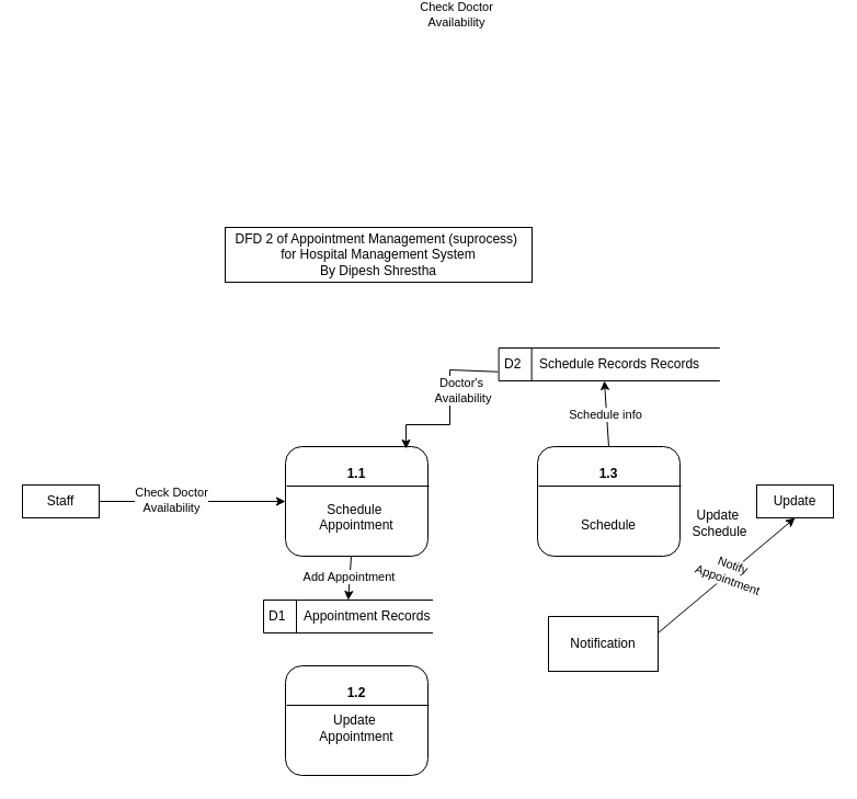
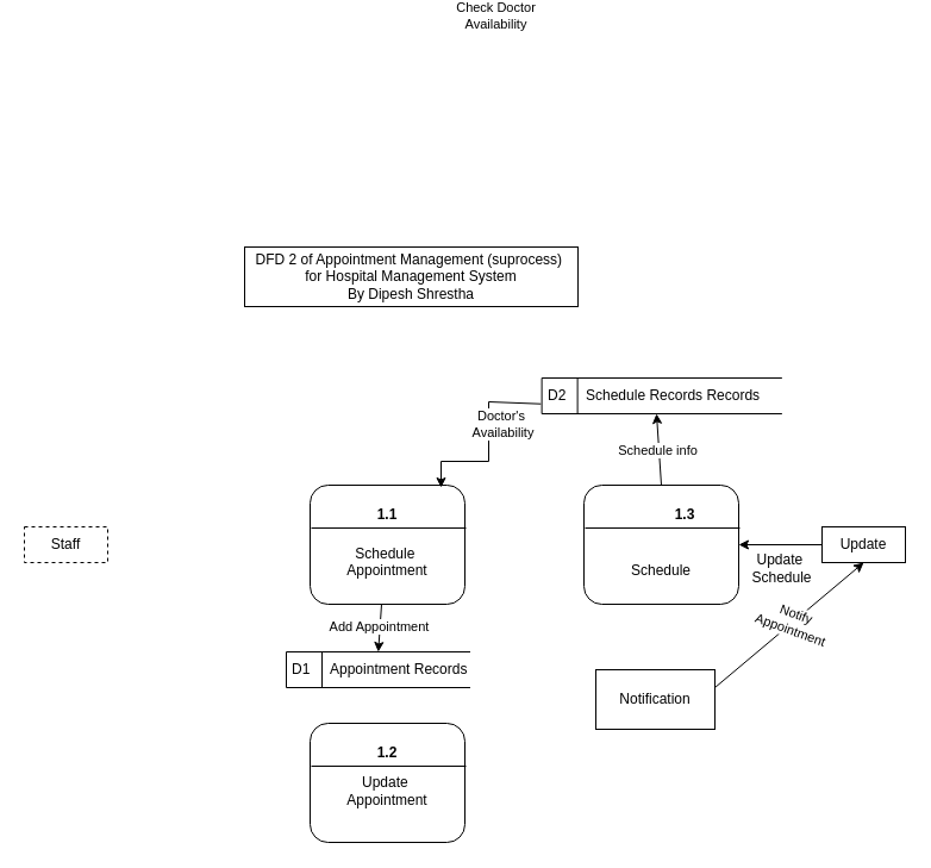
  <mxCell id="0" />
  <mxCell id="1" parent="0" />
  <mxCell id="2" value="DFD 2 of Appointment Management (suprocess)&amp;nbsp;&lt;div&gt;for Hospital Management System&lt;div&gt;By Dipesh Shrestha&lt;/div&gt;&lt;/div&gt;" style="html=1;dashed=0;whiteSpace=wrap;" vertex="1" parent="1"><mxGeometry x="205" y="20" width="280" height="50" as="geometry" /></mxCell>
  <mxCell id="3" value="" style="group" vertex="1" connectable="0" parent="1"><mxGeometry x="260" y="220" width="131" height="100" as="geometry" /></mxCell>
  <mxCell id="4" value="&lt;div&gt;&lt;br&gt;&lt;/div&gt;&lt;div&gt;&lt;br&gt;&lt;/div&gt;Schedule&amp;nbsp;&lt;div&gt;&lt;/div&gt;&lt;div&gt;&lt;/div&gt;&lt;div&gt;Appointment&lt;/div&gt;" style="rounded=1;whiteSpace=wrap;html=1;" vertex="1" parent="3"><mxGeometry width="130" height="100" as="geometry" /></mxCell>
  <mxCell id="5" value="" style="endArrow=none;html=1;rounded=0;exitX=0;exitY=0.5;exitDx=0;exitDy=0;entryX=1;entryY=0.5;entryDx=0;entryDy=0;" edge="1" parent="3"><mxGeometry width="50" height="50" relative="1" as="geometry"><mxPoint x="1" y="36" as="sourcePoint" /><mxPoint x="131" y="36" as="targetPoint" /></mxGeometry></mxCell>
  <mxCell id="6" value="&lt;b&gt;1.1&lt;/b&gt;" style="text;html=1;align=center;verticalAlign=middle;whiteSpace=wrap;rounded=0;" vertex="1" parent="3"><mxGeometry x="35" y="10" width="60" height="30" as="geometry" /></mxCell>
- <mxCell id="7" value="Staff" style="rounded=0;whiteSpace=wrap;html=1;" vertex="1" parent="1"><mxGeometry x="20" y="255" width="70" height="30" as="geometry" /></mxCell>
- <mxCell id="8" value="" style="endArrow=classic;html=1;rounded=0;exitX=1;exitY=0.5;exitDx=0;exitDy=0;entryX=0;entryY=0.5;entryDx=0;entryDy=0;" edge="1" parent="1" source="7" target="4"><mxGeometry width="50" height="50" relative="1" as="geometry"><mxPoint x="220" y="340" as="sourcePoint" /><mxPoint x="270" y="290" as="targetPoint" /></mxGeometry></mxCell>
- <mxCell id="9" value="Check Doctor&lt;div&gt;Availability&lt;/div&gt;" style="edgeLabel;html=1;align=center;verticalAlign=middle;resizable=0;points=[];" vertex="1" connectable="0" parent="8"><mxGeometry x="-0.244" y="2" relative="1" as="geometry"><mxPoint x="1" as="offset" /></mxGeometry></mxCell>
+ <mxCell id="7" value="Staff" style="rounded=0;whiteSpace=wrap;html=1;dashed=1;" vertex="1" parent="1"><mxGeometry x="20" y="255" width="70" height="30" as="geometry" /></mxCell>
  <mxCell id="10" value="" style="group" vertex="1" connectable="0" parent="1"><mxGeometry x="260" y="420" width="131" height="100" as="geometry" /></mxCell>
  <mxCell id="11" value="&lt;div&gt;&lt;br&gt;&lt;/div&gt;Update&amp;nbsp;&lt;div&gt;&lt;/div&gt;&lt;div&gt;&lt;/div&gt;&lt;div&gt;Appointment&lt;/div&gt;" style="rounded=1;whiteSpace=wrap;html=1;" vertex="1" parent="10"><mxGeometry width="130" height="100" as="geometry" /></mxCell>
  <mxCell id="12" value="" style="endArrow=none;html=1;rounded=0;exitX=0;exitY=0.5;exitDx=0;exitDy=0;entryX=1;entryY=0.5;entryDx=0;entryDy=0;" edge="1" parent="10"><mxGeometry width="50" height="50" relative="1" as="geometry"><mxPoint x="1" y="36" as="sourcePoint" /><mxPoint x="131" y="36" as="targetPoint" /></mxGeometry></mxCell>
  <mxCell id="13" value="&lt;b&gt;1.2&lt;/b&gt;" style="text;html=1;align=center;verticalAlign=middle;whiteSpace=wrap;rounded=0;" vertex="1" parent="10"><mxGeometry x="35" y="10" width="60" height="30" as="geometry" /></mxCell>
  <mxCell id="14" value="D1&amp;nbsp; &amp;nbsp; &amp;nbsp;Appointment Records" style="html=1;dashed=0;whiteSpace=wrap;shape=mxgraph.dfd.dataStoreID;align=left;spacingLeft=3;points=[[0,0],[0.5,0],[1,0],[0,0.5],[1,0.5],[0,1],[0.5,1],[1,1]];" vertex="1" parent="1"><mxGeometry x="240" y="360" width="154.5" height="30" as="geometry" /></mxCell>
  <mxCell id="15" value="" style="endArrow=classic;html=1;rounded=0;entryX=0.5;entryY=0;entryDx=0;entryDy=0;" edge="1" parent="1" target="14"><mxGeometry width="50" height="50" relative="1" as="geometry"><mxPoint x="320" y="320" as="sourcePoint" /><mxPoint x="310" y="400" as="targetPoint" /></mxGeometry></mxCell>
  <mxCell id="16" value="Add Appointment" style="edgeLabel;html=1;align=center;verticalAlign=middle;resizable=0;points=[];" vertex="1" connectable="0" parent="15"><mxGeometry x="-0.048" y="-1" relative="1" as="geometry"><mxPoint as="offset" /></mxGeometry></mxCell>
  <mxCell id="17" value="" style="group" vertex="1" connectable="0" parent="1"><mxGeometry x="490" y="220" width="131" height="100" as="geometry" /></mxCell>
  <mxCell id="18" value="&lt;div&gt;&lt;br&gt;&lt;/div&gt;&lt;div&gt;&lt;br&gt;&lt;/div&gt;&amp;nbsp;&lt;div&gt;Schedule&lt;/div&gt;" style="rounded=1;whiteSpace=wrap;html=1;" vertex="1" parent="17"><mxGeometry width="130" height="100" as="geometry" /></mxCell>
  <mxCell id="19" value="" style="endArrow=none;html=1;rounded=0;exitX=0;exitY=0.5;exitDx=0;exitDy=0;entryX=1;entryY=0.5;entryDx=0;entryDy=0;" edge="1" parent="17"><mxGeometry width="50" height="50" relative="1" as="geometry"><mxPoint x="1" y="36" as="sourcePoint" /><mxPoint x="131" y="36" as="targetPoint" /></mxGeometry></mxCell>
- <mxCell id="20" value="&lt;b&gt;1.3&lt;/b&gt;" style="text;html=1;align=center;verticalAlign=middle;whiteSpace=wrap;rounded=0;" vertex="1" parent="17"><mxGeometry x="35" y="10" width="60" height="30" as="geometry" /></mxCell>
+ <mxCell id="20" value="&lt;b&gt;1.3&lt;/b&gt;" style="text;html=1;align=center;verticalAlign=middle;whiteSpace=wrap;rounded=0;" vertex="1" parent="17"><mxGeometry x="55" y="10" width="60" height="30" as="geometry" /></mxCell>
  <mxCell id="21" value="D2&amp;nbsp; &amp;nbsp; &amp;nbsp;Schedule Records Records" style="html=1;dashed=0;whiteSpace=wrap;shape=mxgraph.dfd.dataStoreID;align=left;spacingLeft=3;points=[[0,0],[0.5,0],[1,0],[0,0.5],[1,0.5],[0,1],[0.5,1],[1,1]];" vertex="1" parent="1"><mxGeometry x="454.62" y="130" width="201.75" height="30" as="geometry" /></mxCell>
  <mxCell id="22" value="" style="endArrow=classic;html=1;rounded=0;exitX=-0.004;exitY=0.724;exitDx=0;exitDy=0;exitPerimeter=0;" edge="1" parent="1" source="21"><mxGeometry width="50" height="50" relative="1" as="geometry"><mxPoint x="450" y="200" as="sourcePoint" /><mxPoint x="370" y="222" as="targetPoint" /><Array as="points"><mxPoint x="410" y="150" /><mxPoint x="410" y="200" /><mxPoint x="370" y="200" /></Array></mxGeometry></mxCell>
  <mxCell id="23" value="Check Doctor&lt;div&gt;Availability&lt;/div&gt;" style="edgeLabel;html=1;align=center;verticalAlign=middle;resizable=0;points=[];" vertex="1" connectable="0" parent="22"><mxGeometry x="-0.244" y="2" relative="1" as="geometry"><mxPoint x="3" y="-340" as="offset" /></mxGeometry></mxCell>
  <mxCell id="24" value="Doctor's&amp;nbsp;&lt;div&gt;Availability&lt;/div&gt;" style="edgeLabel;html=1;align=center;verticalAlign=middle;resizable=0;points=[];" vertex="1" connectable="0" parent="22"><mxGeometry x="0.03" y="-2" relative="1" as="geometry"><mxPoint x="13" y="-18" as="offset" /></mxGeometry></mxCell>
  <mxCell id="25" value="Update" style="rounded=0;whiteSpace=wrap;html=1;" vertex="1" parent="1"><mxGeometry x="690" y="255" width="70" height="30" as="geometry" /></mxCell>
+ <mxCell id="26" value="" style="endArrow=classic;html=1;rounded=0;exitX=0;exitY=0.5;exitDx=0;exitDy=0;entryX=1;entryY=0.5;entryDx=0;entryDy=0;" edge="1" parent="1" source="25" target="18"><mxGeometry width="50" height="50" relative="1" as="geometry"><mxPoint x="240" y="360" as="sourcePoint" /><mxPoint x="290" y="310" as="targetPoint" /></mxGeometry></mxCell>
  <mxCell id="27" value="Update&amp;nbsp;&lt;div&gt;Schedule&lt;/div&gt;" style="text;html=1;align=center;verticalAlign=middle;resizable=0;points=[];autosize=1;strokeColor=none;fillColor=none;" vertex="1" parent="1"><mxGeometry x="621" y="270" width="70" height="40" as="geometry" /></mxCell>
  <mxCell id="28" value="" style="endArrow=classic;html=1;rounded=0;exitX=0.5;exitY=0;exitDx=0;exitDy=0;entryX=1;entryY=0.5;entryDx=0;entryDy=0;" edge="1" parent="1" source="18"><mxGeometry width="50" height="50" relative="1" as="geometry"><mxPoint x="621" y="160" as="sourcePoint" /><mxPoint x="551" y="160" as="targetPoint" /></mxGeometry></mxCell>
  <mxCell id="29" value="Schedule info" style="edgeLabel;html=1;align=center;verticalAlign=middle;resizable=0;points=[];" vertex="1" connectable="0" parent="28"><mxGeometry x="0.009" y="2" relative="1" as="geometry"><mxPoint as="offset" /></mxGeometry></mxCell>
  <mxCell id="30" value="Notification" style="html=1;dashed=0;whiteSpace=wrap;" vertex="1" parent="1"><mxGeometry x="500" y="375" width="100" height="50" as="geometry" /></mxCell>
  <mxCell id="31" value="" style="endArrow=classic;html=1;rounded=0;exitX=0.896;exitY=0.079;exitDx=0;exitDy=0;exitPerimeter=0;entryX=0.5;entryY=1;entryDx=0;entryDy=0;" edge="1" parent="1" target="25"><mxGeometry width="50" height="50" relative="1" as="geometry"><mxPoint x="600" y="390" as="sourcePoint" /><mxPoint x="722" y="428" as="targetPoint" /></mxGeometry></mxCell>
  <mxCell id="32" value="Notify&lt;div&gt;Appointment&lt;/div&gt;" style="edgeLabel;html=1;align=center;verticalAlign=middle;resizable=0;points=[];rotation=20;" vertex="1" connectable="0" parent="31"><mxGeometry x="-0.223" y="7" relative="1" as="geometry"><mxPoint x="22" y="-10" as="offset" /></mxGeometry></mxCell>
